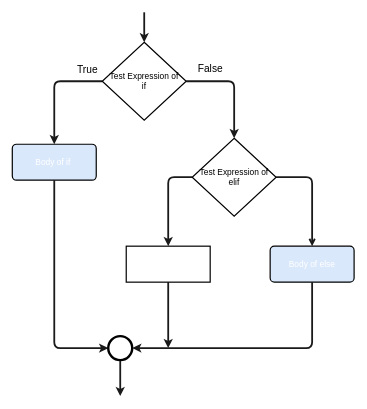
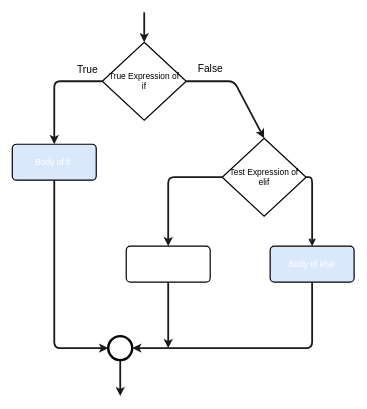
  <mxCell id="0" />
  <mxCell id="1" parent="0" />
  <mxCell id="2" style="edgeStyle=none;html=1;exitX=0.5;exitY=1;exitDx=0;exitDy=0;entryX=0.5;entryY=0;entryDx=0;entryDy=0;entryPerimeter=0;fontSize=14;strokeColor=#1A1A1A;strokeWidth=3;" edge="1" parent="1" target="5"><mxGeometry relative="1" as="geometry"><mxPoint x="240" y="20" as="sourcePoint" /></mxGeometry></mxCell>
  <mxCell id="3" style="edgeStyle=none;html=1;exitX=1;exitY=0.5;exitDx=0;exitDy=0;exitPerimeter=0;entryX=0.5;entryY=0;entryDx=0;entryDy=0;fontSize=14;fontColor=#FFFFFF;strokeColor=#1A1A1A;strokeWidth=3;entryPerimeter=0;" edge="1" parent="1" source="5" target="16"><mxGeometry relative="1" as="geometry"><mxPoint x="390" y="220" as="targetPoint" /><Array as="points"><mxPoint x="390" y="135" /></Array></mxGeometry></mxCell>
  <mxCell id="4" style="edgeStyle=none;html=1;exitX=0;exitY=0.5;exitDx=0;exitDy=0;exitPerimeter=0;entryX=0.5;entryY=0;entryDx=0;entryDy=0;fontSize=14;fontColor=#FFFFFF;strokeColor=#1A1A1A;strokeWidth=3;" edge="1" parent="1" source="5" target="9"><mxGeometry relative="1" as="geometry"><mxPoint x="90" y="210" as="targetPoint" /><Array as="points"><mxPoint x="90" y="135" /></Array></mxGeometry></mxCell>
- <mxCell id="5" value="&lt;span style=&quot;font-size: 14px&quot;&gt;Test Expression of &lt;br&gt;if&lt;/span&gt;" style="strokeWidth=2;html=1;shape=mxgraph.flowchart.decision;whiteSpace=wrap;" vertex="1" parent="1"><mxGeometry x="170" y="70" width="140" height="130" as="geometry" /></mxCell>
+ <mxCell id="5" value="&lt;span style=&quot;font-size: 14px&quot;&gt;True Expression of &lt;br&gt;if&lt;/span&gt;" style="strokeWidth=2;html=1;shape=mxgraph.flowchart.decision;whiteSpace=wrap;" vertex="1" parent="1"><mxGeometry x="170" y="70" width="140" height="130" as="geometry" /></mxCell>
  <mxCell id="6" value="&lt;font color=&quot;#000000&quot; style=&quot;line-height: 1.5 ; font-size: 17px&quot;&gt;True&lt;/font&gt;" style="text;html=1;resizable=0;autosize=1;align=center;verticalAlign=middle;points=[];fillColor=none;strokeColor=none;rounded=0;fontSize=14;strokeWidth=4;" vertex="1" parent="1"><mxGeometry x="120" y="100" width="50" height="30" as="geometry" /></mxCell>
  <mxCell id="7" value="False" style="text;html=1;resizable=0;autosize=1;align=center;verticalAlign=middle;points=[];fillColor=none;strokeColor=none;rounded=0;fontSize=17;fontColor=#000000;" vertex="1" parent="1"><mxGeometry x="320" y="100" width="60" height="30" as="geometry" /></mxCell>
  <mxCell id="8" style="edgeStyle=none;html=1;exitX=0.5;exitY=1;exitDx=0;exitDy=0;entryX=0;entryY=0.5;entryDx=0;entryDy=0;entryPerimeter=0;fontSize=14;fontColor=#FFFFFF;strokeColor=#1A1A1A;strokeWidth=3;" edge="1" parent="1" source="9" target="18"><mxGeometry relative="1" as="geometry"><Array as="points"><mxPoint x="90" y="580" /></Array></mxGeometry></mxCell>
  <mxCell id="9" value="Body of if&amp;nbsp;" style="rounded=1;whiteSpace=wrap;html=1;absoluteArcSize=1;arcSize=14;strokeWidth=2;fontSize=14;fontColor=#FFFFFF;fillColor=#dae8fc;" vertex="1" parent="1"><mxGeometry x="20" y="240" width="140" height="60" as="geometry" /></mxCell>
  <mxCell id="10" style="edgeStyle=none;html=1;exitX=0.5;exitY=1;exitDx=0;exitDy=0;entryX=1;entryY=0.5;entryDx=0;entryDy=0;entryPerimeter=0;fontSize=14;fontColor=#FFFFFF;strokeColor=#1A1A1A;strokeWidth=3;" edge="1" parent="1" source="11" target="18"><mxGeometry relative="1" as="geometry"><Array as="points"><mxPoint x="520" y="580" /></Array></mxGeometry></mxCell>
  <mxCell id="11" value="Body of else" style="rounded=1;whiteSpace=wrap;html=1;absoluteArcSize=1;arcSize=14;strokeWidth=2;fontSize=14;fontColor=#FFFFFF;fillColor=#dae8fc;" vertex="1" parent="1"><mxGeometry x="450" y="410" width="140" height="60" as="geometry" /></mxCell>
  <mxCell id="12" style="edgeStyle=none;html=1;exitX=0.5;exitY=1;exitDx=0;exitDy=0;fontSize=14;fontColor=#FFFFFF;strokeColor=#1A1A1A;strokeWidth=3;" edge="1" parent="1" source="13"><mxGeometry relative="1" as="geometry"><mxPoint x="280" y="580" as="targetPoint" /></mxGeometry></mxCell>
- <mxCell id="13" value="Body of elif&amp;nbsp;" style="whiteSpace=wrap;html=1;absoluteArcSize=1;arcSize=14;strokeWidth=2;fontSize=14;fontColor=#FFFFFF;rounded=0;" vertex="1" parent="1"><mxGeometry x="210" y="410" width="140" height="60" as="geometry" /></mxCell>
+ <mxCell id="13" value="Body of elif&amp;nbsp;" style="rounded=1;whiteSpace=wrap;html=1;absoluteArcSize=1;arcSize=14;strokeWidth=2;fontSize=14;fontColor=#FFFFFF;" vertex="1" parent="1"><mxGeometry x="210" y="410" width="140" height="60" as="geometry" /></mxCell>
  <mxCell id="14" style="edgeStyle=none;html=1;exitX=0;exitY=0.5;exitDx=0;exitDy=0;exitPerimeter=0;entryX=0.5;entryY=0;entryDx=0;entryDy=0;fontSize=14;fontColor=#FFFFFF;strokeColor=#1A1A1A;strokeWidth=3;" edge="1" parent="1" source="16" target="13"><mxGeometry relative="1" as="geometry"><Array as="points"><mxPoint x="280" y="295" /></Array></mxGeometry></mxCell>
  <mxCell id="15" style="edgeStyle=none;html=1;exitX=1;exitY=0.5;exitDx=0;exitDy=0;exitPerimeter=0;entryX=0.5;entryY=0;entryDx=0;entryDy=0;fontSize=14;fontColor=#FFFFFF;strokeColor=#1A1A1A;strokeWidth=3;endArrow=open;" edge="1" parent="1" source="16" target="11"><mxGeometry relative="1" as="geometry"><Array as="points"><mxPoint x="520" y="295" /></Array></mxGeometry></mxCell>
- <mxCell id="16" value="&lt;span style=&quot;font-size: 14px&quot;&gt;Test Expression of &lt;br&gt;elif&lt;br&gt;&lt;/span&gt;" style="strokeWidth=2;html=1;shape=mxgraph.flowchart.decision;whiteSpace=wrap;" vertex="1" parent="1"><mxGeometry x="320" y="230" width="140" height="130" as="geometry" /></mxCell>
+ <mxCell id="16" value="&lt;span style=&quot;font-size: 14px&quot;&gt;Test Expression of &lt;br&gt;elif&lt;br&gt;&lt;/span&gt;" style="strokeWidth=2;html=1;shape=mxgraph.flowchart.decision;whiteSpace=wrap;" vertex="1" parent="1"><mxGeometry x="370" y="230" width="140" height="130" as="geometry" /></mxCell>
  <mxCell id="17" style="edgeStyle=none;html=1;exitX=0.5;exitY=1;exitDx=0;exitDy=0;exitPerimeter=0;fontSize=14;fontColor=#FFFFFF;strokeColor=#1A1A1A;strokeWidth=3;" edge="1" parent="1" source="18"><mxGeometry relative="1" as="geometry"><mxPoint x="200" y="660" as="targetPoint" /></mxGeometry></mxCell>
  <mxCell id="18" value="" style="verticalLabelPosition=bottom;verticalAlign=top;html=1;shape=mxgraph.flowchart.on-page_reference;fontSize=14;fontColor=#FFFFFF;strokeWidth=4;" vertex="1" parent="1"><mxGeometry x="180" y="560" width="40" height="40" as="geometry" /></mxCell>
